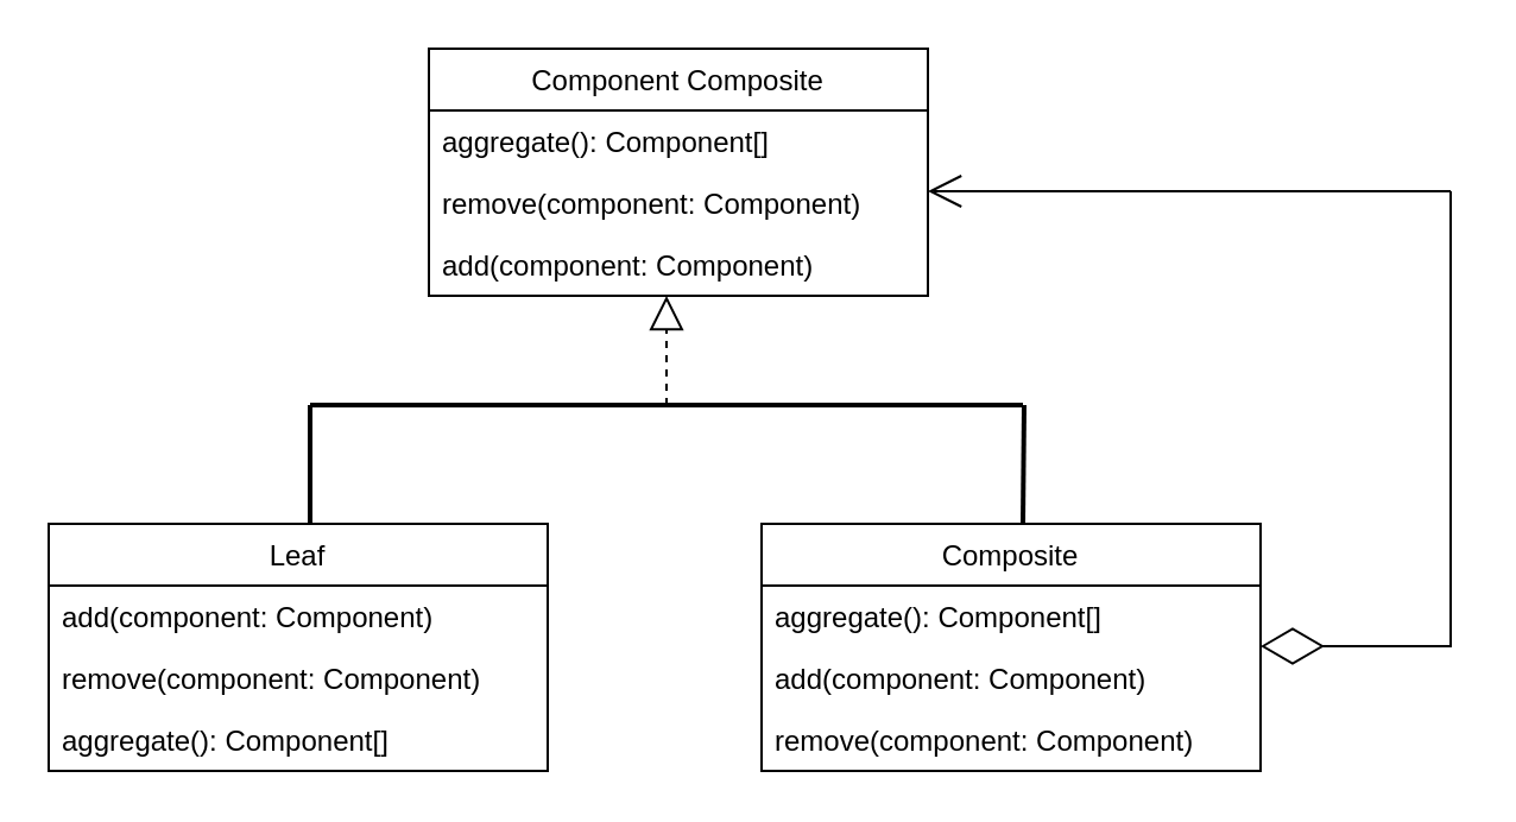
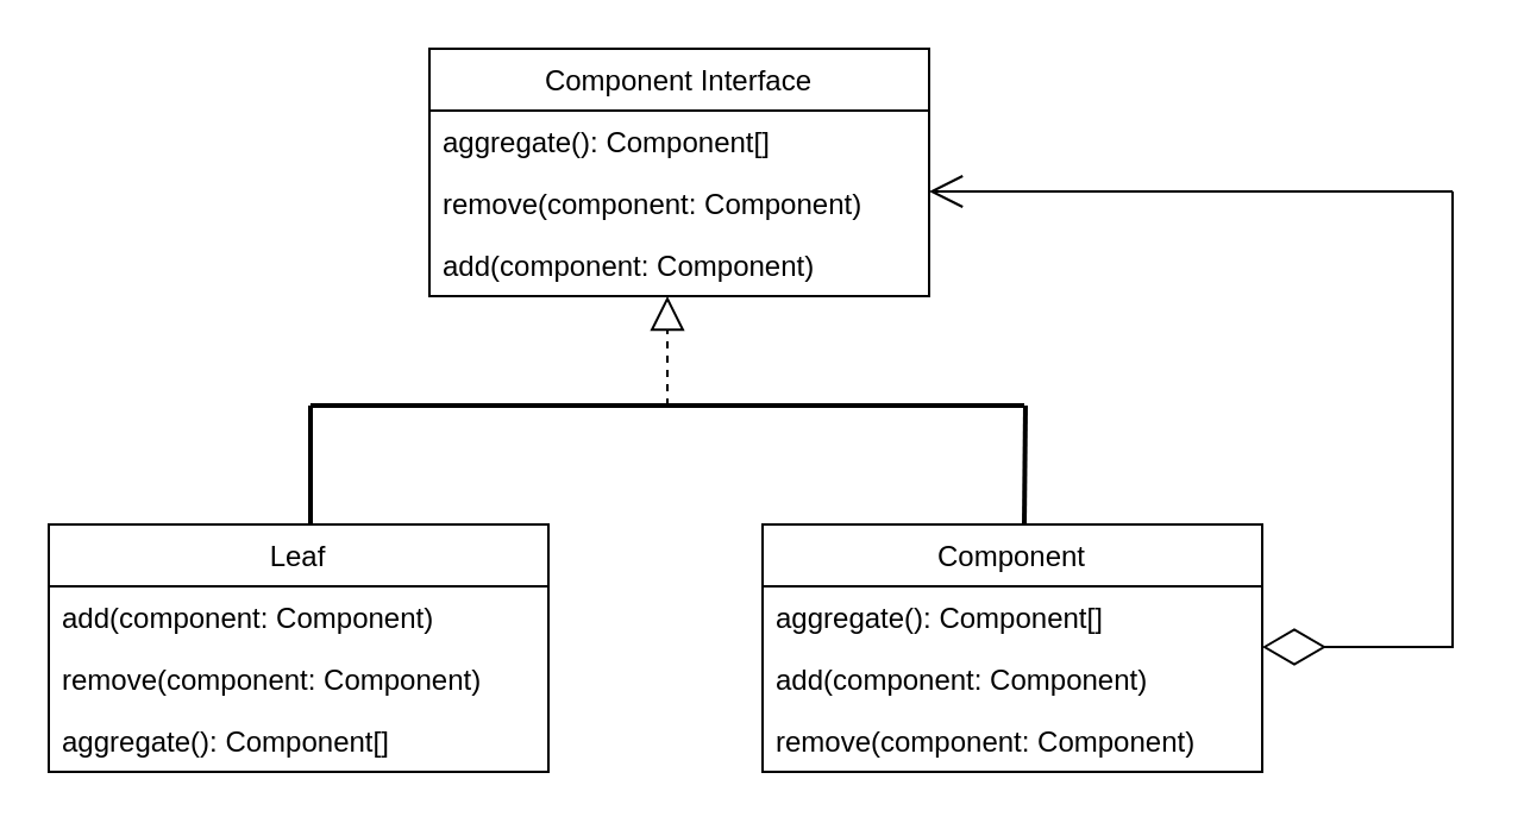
  <mxCell id="0" />
  <mxCell id="1" parent="0" />
- <mxCell id="2" value="Component Composite" style="swimlane;fontStyle=0;childLayout=stackLayout;horizontal=1;startSize=26;fillColor=none;horizontalStack=0;resizeParent=1;resizeParentMax=0;resizeLast=0;collapsible=1;marginBottom=0;" vertex="1" parent="1"><mxGeometry x="180" y="20" width="210" height="104" as="geometry" /></mxCell>
+ <mxCell id="2" value="Component Interface" style="swimlane;fontStyle=0;childLayout=stackLayout;horizontal=1;startSize=26;fillColor=none;horizontalStack=0;resizeParent=1;resizeParentMax=0;resizeLast=0;collapsible=1;marginBottom=0;" vertex="1" parent="1"><mxGeometry x="180" y="20" width="210" height="104" as="geometry" /></mxCell>
  <mxCell id="3" value="aggregate(): Component[]" style="text;strokeColor=none;fillColor=none;align=left;verticalAlign=top;spacingLeft=4;spacingRight=4;overflow=hidden;rotatable=0;points=[[0,0.5],[1,0.5]];portConstraint=eastwest;" vertex="1" parent="2"><mxGeometry y="26" width="210" height="26" as="geometry" /></mxCell>
  <mxCell id="4" value="remove(component: Component)" style="text;strokeColor=none;fillColor=none;align=left;verticalAlign=top;spacingLeft=4;spacingRight=4;overflow=hidden;rotatable=0;points=[[0,0.5],[1,0.5]];portConstraint=eastwest;" vertex="1" parent="2"><mxGeometry y="52" width="210" height="26" as="geometry" /></mxCell>
  <mxCell id="5" value="add(component: Component)" style="text;strokeColor=none;fillColor=none;align=left;verticalAlign=top;spacingLeft=4;spacingRight=4;overflow=hidden;rotatable=0;points=[[0,0.5],[1,0.5]];portConstraint=eastwest;" vertex="1" parent="2"><mxGeometry y="78" width="210" height="26" as="geometry" /></mxCell>
  <mxCell id="6" value="Leaf" style="swimlane;fontStyle=0;childLayout=stackLayout;horizontal=1;startSize=26;fillColor=none;horizontalStack=0;resizeParent=1;resizeParentMax=0;resizeLast=0;collapsible=1;marginBottom=0;" vertex="1" parent="1"><mxGeometry x="20" y="220" width="210" height="104" as="geometry" /></mxCell>
  <mxCell id="7" value="add(component: Component)" style="text;strokeColor=none;fillColor=none;align=left;verticalAlign=top;spacingLeft=4;spacingRight=4;overflow=hidden;rotatable=0;points=[[0,0.5],[1,0.5]];portConstraint=eastwest;" vertex="1" parent="6"><mxGeometry y="26" width="210" height="26" as="geometry" /></mxCell>
  <mxCell id="8" value="remove(component: Component)" style="text;strokeColor=none;fillColor=none;align=left;verticalAlign=top;spacingLeft=4;spacingRight=4;overflow=hidden;rotatable=0;points=[[0,0.5],[1,0.5]];portConstraint=eastwest;" vertex="1" parent="6"><mxGeometry y="52" width="210" height="26" as="geometry" /></mxCell>
  <mxCell id="9" value="aggregate(): Component[]" style="text;strokeColor=none;fillColor=none;align=left;verticalAlign=top;spacingLeft=4;spacingRight=4;overflow=hidden;rotatable=0;points=[[0,0.5],[1,0.5]];portConstraint=eastwest;" vertex="1" parent="6"><mxGeometry y="78" width="210" height="26" as="geometry" /></mxCell>
- <mxCell id="10" value="Composite" style="swimlane;fontStyle=0;childLayout=stackLayout;horizontal=1;startSize=26;fillColor=none;horizontalStack=0;resizeParent=1;resizeParentMax=0;resizeLast=0;collapsible=1;marginBottom=0;" vertex="1" parent="1"><mxGeometry x="320" y="220" width="210" height="104" as="geometry" /></mxCell>
+ <mxCell id="10" value="Component" style="swimlane;fontStyle=0;childLayout=stackLayout;horizontal=1;startSize=26;fillColor=none;horizontalStack=0;resizeParent=1;resizeParentMax=0;resizeLast=0;collapsible=1;marginBottom=0;" vertex="1" parent="1"><mxGeometry x="320" y="220" width="210" height="104" as="geometry" /></mxCell>
  <mxCell id="11" value="aggregate(): Component[]" style="text;strokeColor=none;fillColor=none;align=left;verticalAlign=top;spacingLeft=4;spacingRight=4;overflow=hidden;rotatable=0;points=[[0,0.5],[1,0.5]];portConstraint=eastwest;" vertex="1" parent="10"><mxGeometry y="26" width="210" height="26" as="geometry" /></mxCell>
  <mxCell id="12" value="add(component: Component)" style="text;strokeColor=none;fillColor=none;align=left;verticalAlign=top;spacingLeft=4;spacingRight=4;overflow=hidden;rotatable=0;points=[[0,0.5],[1,0.5]];portConstraint=eastwest;" vertex="1" parent="10"><mxGeometry y="52" width="210" height="26" as="geometry" /></mxCell>
  <mxCell id="13" value="remove(component: Component)" style="text;strokeColor=none;fillColor=none;align=left;verticalAlign=top;spacingLeft=4;spacingRight=4;overflow=hidden;rotatable=0;points=[[0,0.5],[1,0.5]];portConstraint=eastwest;" vertex="1" parent="10"><mxGeometry y="78" width="210" height="26" as="geometry" /></mxCell>
  <mxCell id="14" value="" style="endArrow=block;dashed=1;endFill=0;endSize=12;html=1;rounded=0;" edge="1" parent="1"><mxGeometry width="160" relative="1" as="geometry"><mxPoint x="280" y="170" as="sourcePoint" /><mxPoint x="280" y="124" as="targetPoint" /><Array as="points"><mxPoint x="280" y="144" /></Array></mxGeometry></mxCell>
  <mxCell id="15" value="" style="endArrow=none;html=1;strokeWidth=2;rounded=0;" edge="1" parent="1"><mxGeometry width="50" height="50" relative="1" as="geometry"><mxPoint x="130" y="170" as="sourcePoint" /><mxPoint x="280" y="170" as="targetPoint" /></mxGeometry></mxCell>
  <mxCell id="16" value="" style="endArrow=none;html=1;strokeWidth=2;rounded=0;" edge="1" parent="1"><mxGeometry width="50" height="50" relative="1" as="geometry"><mxPoint x="280" y="170" as="sourcePoint" /><mxPoint x="430" y="170" as="targetPoint" /></mxGeometry></mxCell>
  <mxCell id="17" value="" style="endArrow=none;html=1;strokeWidth=2;rounded=0;" edge="1" parent="1"><mxGeometry width="50" height="50" relative="1" as="geometry"><mxPoint x="130" y="220" as="sourcePoint" /><mxPoint x="130" y="170" as="targetPoint" /></mxGeometry></mxCell>
  <mxCell id="18" value="" style="endArrow=none;html=1;strokeWidth=2;rounded=0;" edge="1" parent="1"><mxGeometry width="50" height="50" relative="1" as="geometry"><mxPoint x="430" y="220" as="sourcePoint" /><mxPoint x="430.5" y="170" as="targetPoint" /></mxGeometry></mxCell>
  <mxCell id="19" value="" style="endArrow=diamondThin;endFill=0;endSize=24;html=1;rounded=0;" edge="1" parent="1"><mxGeometry width="160" relative="1" as="geometry"><mxPoint x="610" y="80" as="sourcePoint" /><mxPoint x="530" y="271.5" as="targetPoint" /><Array as="points"><mxPoint x="610" y="271.5" /></Array></mxGeometry></mxCell>
  <mxCell id="20" value="" style="endArrow=open;endFill=1;endSize=12;html=1;rounded=0;" edge="1" parent="1"><mxGeometry width="160" relative="1" as="geometry"><mxPoint x="610" y="80" as="sourcePoint" /><mxPoint x="390" y="80" as="targetPoint" /></mxGeometry></mxCell>
